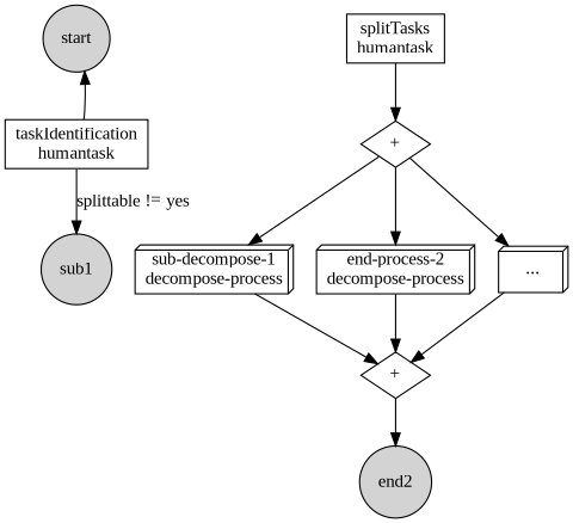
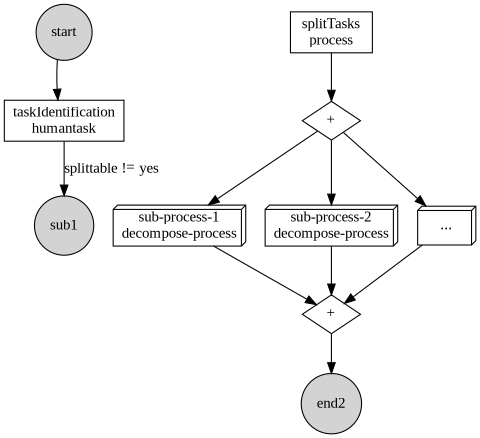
  digraph {
    fontname="Liberation Serif"
    node [fontname="Liberation Serif" shape=circle]
    edge [fontname="Liberation Serif"]
    start [style=filled]
    n2 [label="taskIdentification\nhumantask" shape=box]
    n3 [label=sub1 style=filled]
-   n4 [label="splitTasks\nhumantask" shape=box]
+   n4 [label="splitTasks\nprocess" shape=box]
    n5 [label="+" shape=diamond]
-   n6 [label="sub-decompose-1\ndecompose-process" shape=box3d]
-   n7 [label="end-process-2\ndecompose-process" shape=box3d]
+   n6 [label="sub-process-1\ndecompose-process" shape=box3d]
+   n7 [label="sub-process-2\ndecompose-process" shape=box3d]
    n8 [label="..." shape=box3d]
    n9 [label="+" shape=diamond]
    end2 [style=filled]
-   n2 -> start
+   start -> n2
    n2 -> n3 [label="splittable != yes"]
    n4 -> n5
    n5 -> n6
    n5 -> n7
    n5 -> n8
    n6 -> n9
    n7 -> n9
    n8 -> n9
    n9 -> end2
  }
